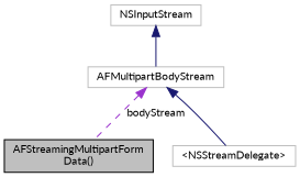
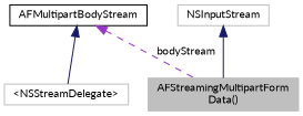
  digraph {
    fontname=Lato
    node [color=black fillcolor=white fontname=Lato fontsize=10 shape=record style=filled]
    edge [color=midnightblue dir=back fontname=Lato fontsize=10 labelfontname=Helvetica labelfontsize=10 style=solid]
-   n1 [fillcolor=grey75 fontcolor=black height=0.2 label="AFStreamingMultipartForm\lData()" width=0.4]
-   n2 [color=grey75 height=0.2 label=AFMultipartBodyStream width=0.4]
+   n1 [color=grey75 fillcolor=grey75 fontcolor=black height=0.2 label="AFStreamingMultipartForm\lData()" width=0.4]
+   n2 [height=0.2 label=AFMultipartBodyStream width=0.4]
    n3 [color=grey75 height=0.2 label="\<NSStreamDelegate\>" width=0.4]
    n4 [color=grey75 height=0.2 label=NSInputStream width=0.4]
    n2 -> n1 [color=darkorchid3 label=" bodyStream" style=dashed]
    n2 -> n3
-   n4 -> n2
+   n4 -> n1
  }
